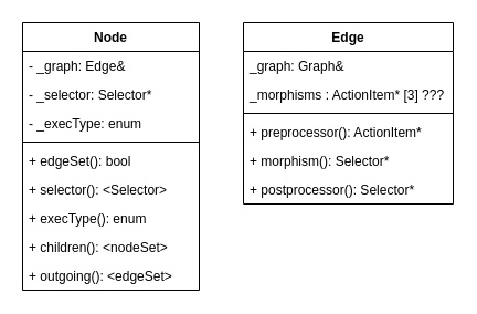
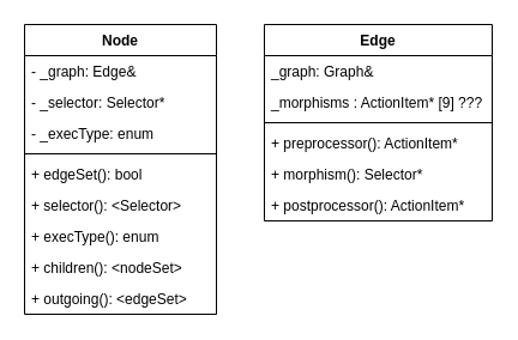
  <mxCell id="0" />
  <mxCell id="1" parent="0" />
  <mxCell id="2" value="Node" style="swimlane;fontStyle=1;align=center;verticalAlign=top;childLayout=stackLayout;horizontal=1;startSize=26;horizontalStack=0;resizeParent=1;resizeParentMax=0;resizeLast=0;collapsible=1;marginBottom=0;" vertex="1" parent="1"><mxGeometry x="20" y="20" width="160" height="242" as="geometry" /></mxCell>
  <mxCell id="3" value="- _graph: Edge&amp;" style="text;strokeColor=none;fillColor=none;align=left;verticalAlign=top;spacingLeft=4;spacingRight=4;overflow=hidden;rotatable=0;points=[[0,0.5],[1,0.5]];portConstraint=eastwest;" vertex="1" parent="2"><mxGeometry y="26" width="160" height="26" as="geometry" /></mxCell>
  <mxCell id="4" value="- _selector: Selector*" style="text;strokeColor=none;fillColor=none;align=left;verticalAlign=top;spacingLeft=4;spacingRight=4;overflow=hidden;rotatable=0;points=[[0,0.5],[1,0.5]];portConstraint=eastwest;" vertex="1" parent="2"><mxGeometry y="52" width="160" height="26" as="geometry" /></mxCell>
  <mxCell id="5" value="- _execType: enum" style="text;strokeColor=none;fillColor=none;align=left;verticalAlign=top;spacingLeft=4;spacingRight=4;overflow=hidden;rotatable=0;points=[[0,0.5],[1,0.5]];portConstraint=eastwest;" vertex="1" parent="2"><mxGeometry y="78" width="160" height="26" as="geometry" /></mxCell>
  <mxCell id="6" value="" style="line;strokeWidth=1;fillColor=none;align=left;verticalAlign=middle;spacingTop=-1;spacingLeft=3;spacingRight=3;rotatable=0;labelPosition=right;points=[];portConstraint=eastwest;" vertex="1" parent="2"><mxGeometry y="104" width="160" height="8" as="geometry" /></mxCell>
  <mxCell id="7" value="+ edgeSet(): bool" style="text;strokeColor=none;fillColor=none;align=left;verticalAlign=top;spacingLeft=4;spacingRight=4;overflow=hidden;rotatable=0;points=[[0,0.5],[1,0.5]];portConstraint=eastwest;" vertex="1" parent="2"><mxGeometry y="112" width="160" height="26" as="geometry" /></mxCell>
  <mxCell id="8" value="+ selector(): &lt;Selector&gt;" style="text;strokeColor=none;fillColor=none;align=left;verticalAlign=top;spacingLeft=4;spacingRight=4;overflow=hidden;rotatable=0;points=[[0,0.5],[1,0.5]];portConstraint=eastwest;" vertex="1" parent="2"><mxGeometry y="138" width="160" height="26" as="geometry" /></mxCell>
  <mxCell id="9" value="+ execType(): enum" style="text;strokeColor=none;fillColor=none;align=left;verticalAlign=top;spacingLeft=4;spacingRight=4;overflow=hidden;rotatable=0;points=[[0,0.5],[1,0.5]];portConstraint=eastwest;" vertex="1" parent="2"><mxGeometry y="164" width="160" height="26" as="geometry" /></mxCell>
  <mxCell id="10" value="+ children(): &lt;nodeSet&gt;" style="text;strokeColor=none;fillColor=none;align=left;verticalAlign=top;spacingLeft=4;spacingRight=4;overflow=hidden;rotatable=0;points=[[0,0.5],[1,0.5]];portConstraint=eastwest;" vertex="1" parent="2"><mxGeometry y="190" width="160" height="26" as="geometry" /></mxCell>
  <mxCell id="11" value="+ outgoing(): &lt;edgeSet&gt;" style="text;strokeColor=none;fillColor=none;align=left;verticalAlign=top;spacingLeft=4;spacingRight=4;overflow=hidden;rotatable=0;points=[[0,0.5],[1,0.5]];portConstraint=eastwest;" vertex="1" parent="2"><mxGeometry y="216" width="160" height="26" as="geometry" /></mxCell>
  <mxCell id="12" value="Edge" style="swimlane;fontStyle=1;align=center;verticalAlign=top;childLayout=stackLayout;horizontal=1;startSize=26;horizontalStack=0;resizeParent=1;resizeParentMax=0;resizeLast=0;collapsible=1;marginBottom=0;" vertex="1" parent="1"><mxGeometry x="220" y="20" width="190" height="164" as="geometry" /></mxCell>
  <mxCell id="13" value="_graph: Graph&amp;" style="text;strokeColor=none;fillColor=none;align=left;verticalAlign=top;spacingLeft=4;spacingRight=4;overflow=hidden;rotatable=0;points=[[0,0.5],[1,0.5]];portConstraint=eastwest;" vertex="1" parent="12"><mxGeometry y="26" width="190" height="26" as="geometry" /></mxCell>
- <mxCell id="14" value="_morphisms : ActionItem* [3] ???" style="text;strokeColor=none;fillColor=none;align=left;verticalAlign=top;spacingLeft=4;spacingRight=4;overflow=hidden;rotatable=0;points=[[0,0.5],[1,0.5]];portConstraint=eastwest;" vertex="1" parent="12"><mxGeometry y="52" width="190" height="26" as="geometry" /></mxCell>
+ <mxCell id="14" value="_morphisms : ActionItem* [9] ???" style="text;strokeColor=none;fillColor=none;align=left;verticalAlign=top;spacingLeft=4;spacingRight=4;overflow=hidden;rotatable=0;points=[[0,0.5],[1,0.5]];portConstraint=eastwest;" vertex="1" parent="12"><mxGeometry y="52" width="190" height="26" as="geometry" /></mxCell>
  <mxCell id="15" value="" style="line;strokeWidth=1;fillColor=none;align=left;verticalAlign=middle;spacingTop=-1;spacingLeft=3;spacingRight=3;rotatable=0;labelPosition=right;points=[];portConstraint=eastwest;" vertex="1" parent="12"><mxGeometry y="78" width="190" height="8" as="geometry" /></mxCell>
  <mxCell id="16" value="+ preprocessor(): ActionItem*" style="text;strokeColor=none;fillColor=none;align=left;verticalAlign=top;spacingLeft=4;spacingRight=4;overflow=hidden;rotatable=0;points=[[0,0.5],[1,0.5]];portConstraint=eastwest;" vertex="1" parent="12"><mxGeometry y="86" width="190" height="26" as="geometry" /></mxCell>
  <mxCell id="17" value="+ morphism(): Selector*" style="text;strokeColor=none;fillColor=none;align=left;verticalAlign=top;spacingLeft=4;spacingRight=4;overflow=hidden;rotatable=0;points=[[0,0.5],[1,0.5]];portConstraint=eastwest;" vertex="1" parent="12"><mxGeometry y="112" width="190" height="26" as="geometry" /></mxCell>
- <mxCell id="18" value="+ postprocessor(): Selector*" style="text;strokeColor=none;fillColor=none;align=left;verticalAlign=top;spacingLeft=4;spacingRight=4;overflow=hidden;rotatable=0;points=[[0,0.5],[1,0.5]];portConstraint=eastwest;" vertex="1" parent="12"><mxGeometry y="138" width="190" height="26" as="geometry" /></mxCell>
+ <mxCell id="18" value="+ postprocessor(): ActionItem*" style="text;strokeColor=none;fillColor=none;align=left;verticalAlign=top;spacingLeft=4;spacingRight=4;overflow=hidden;rotatable=0;points=[[0,0.5],[1,0.5]];portConstraint=eastwest;" vertex="1" parent="12"><mxGeometry y="138" width="190" height="26" as="geometry" /></mxCell>
